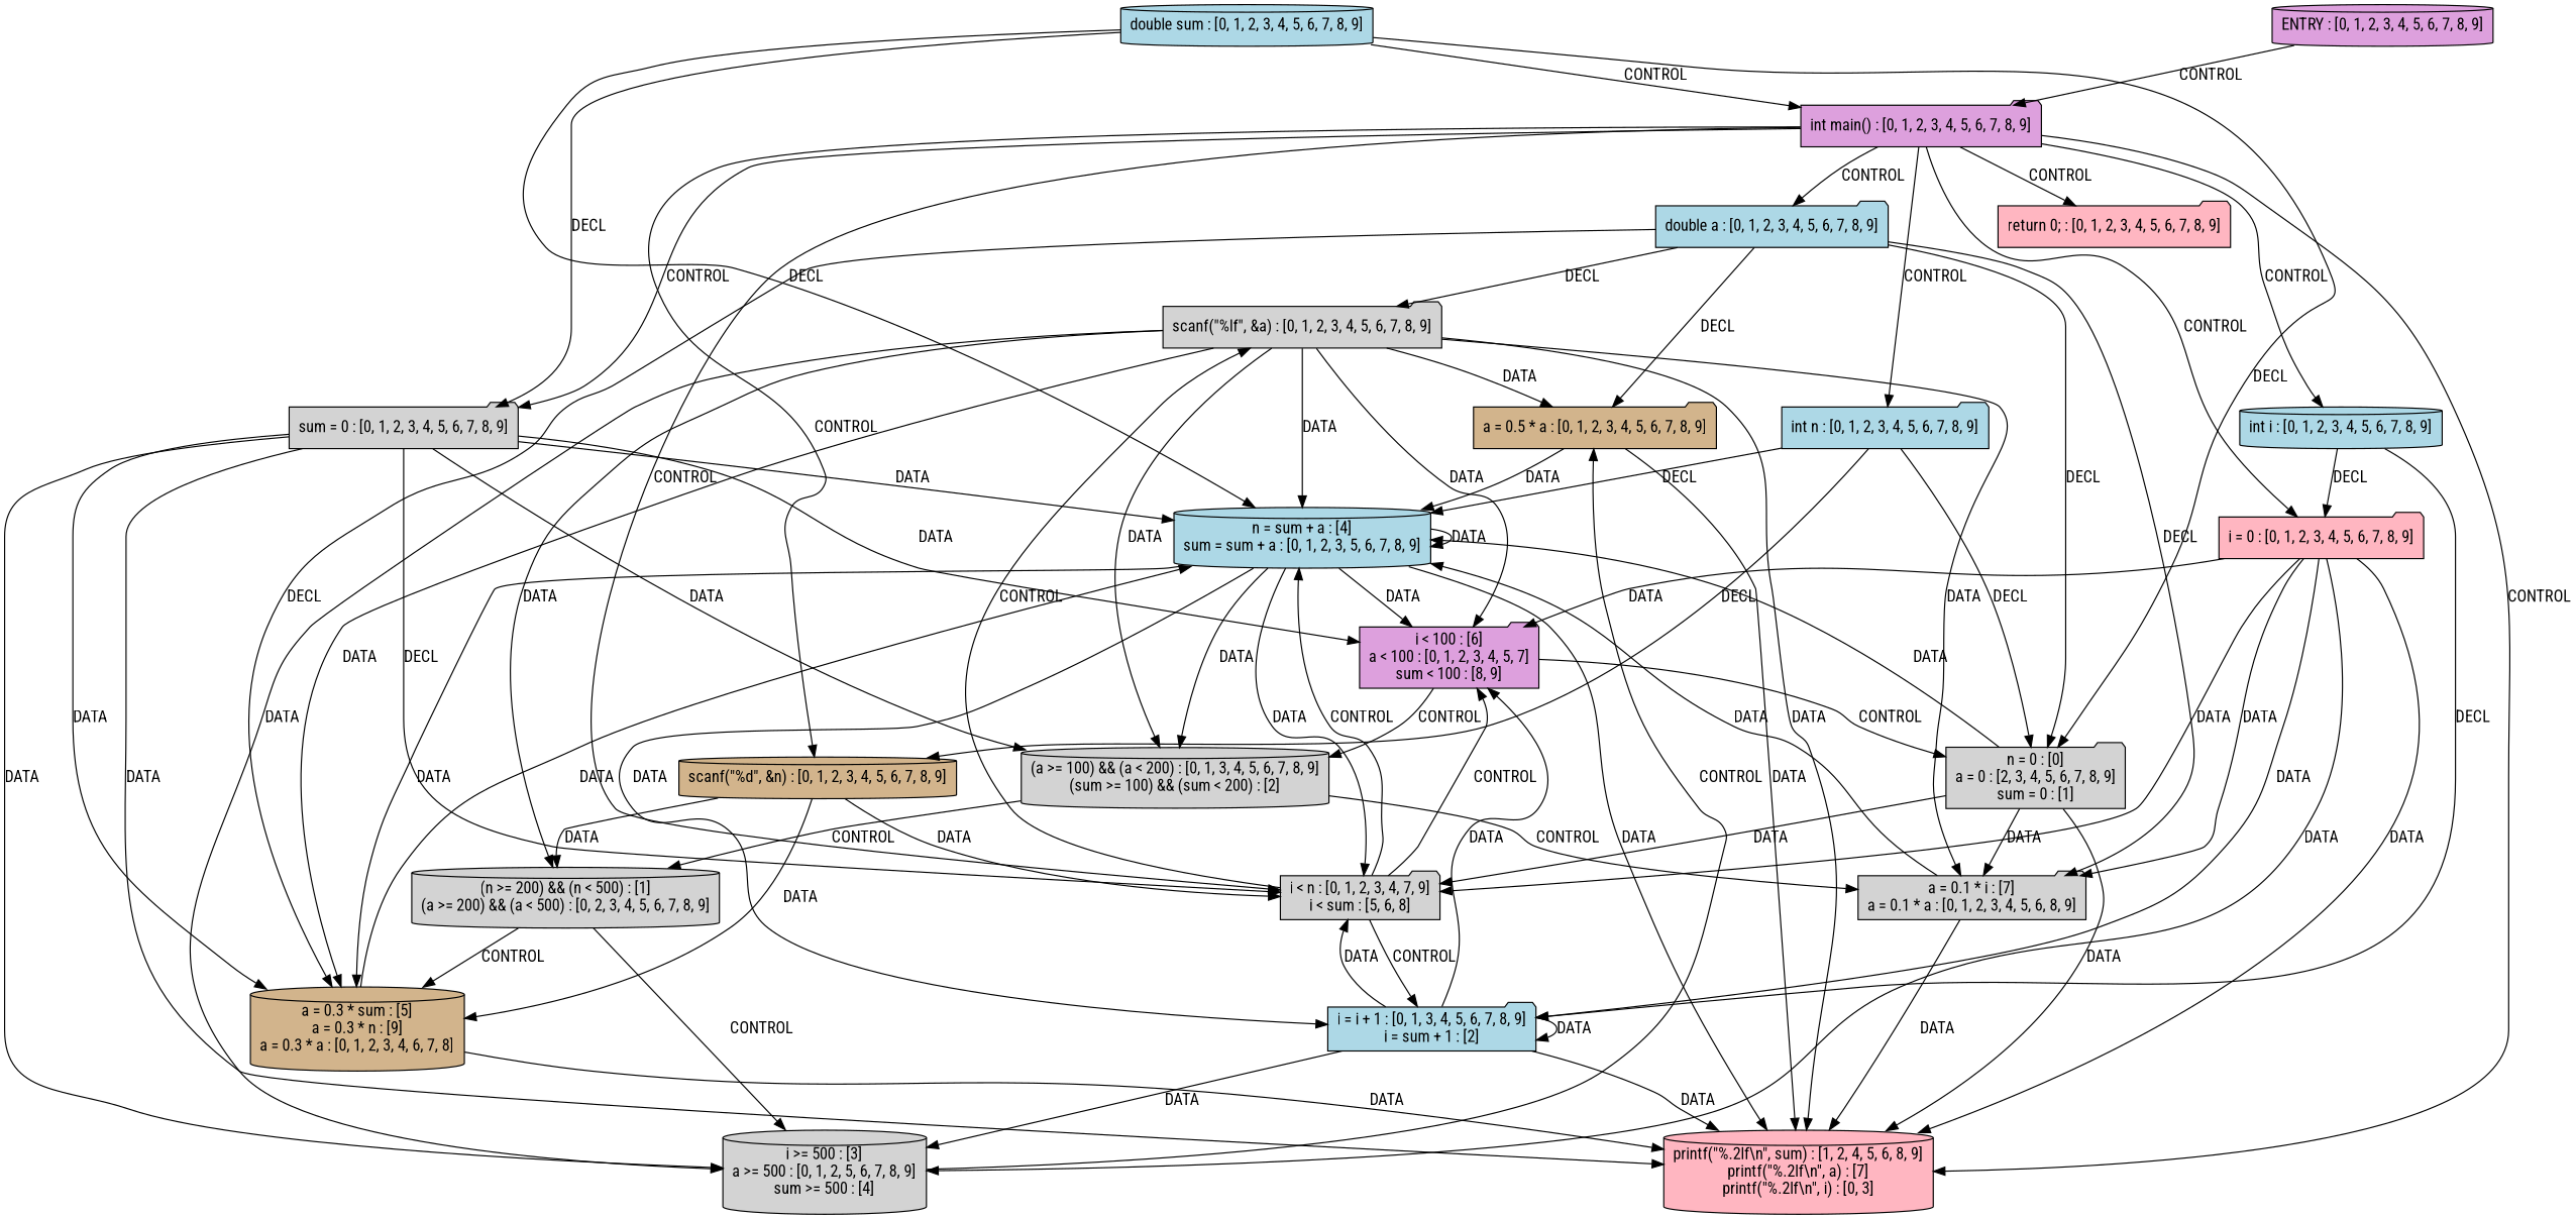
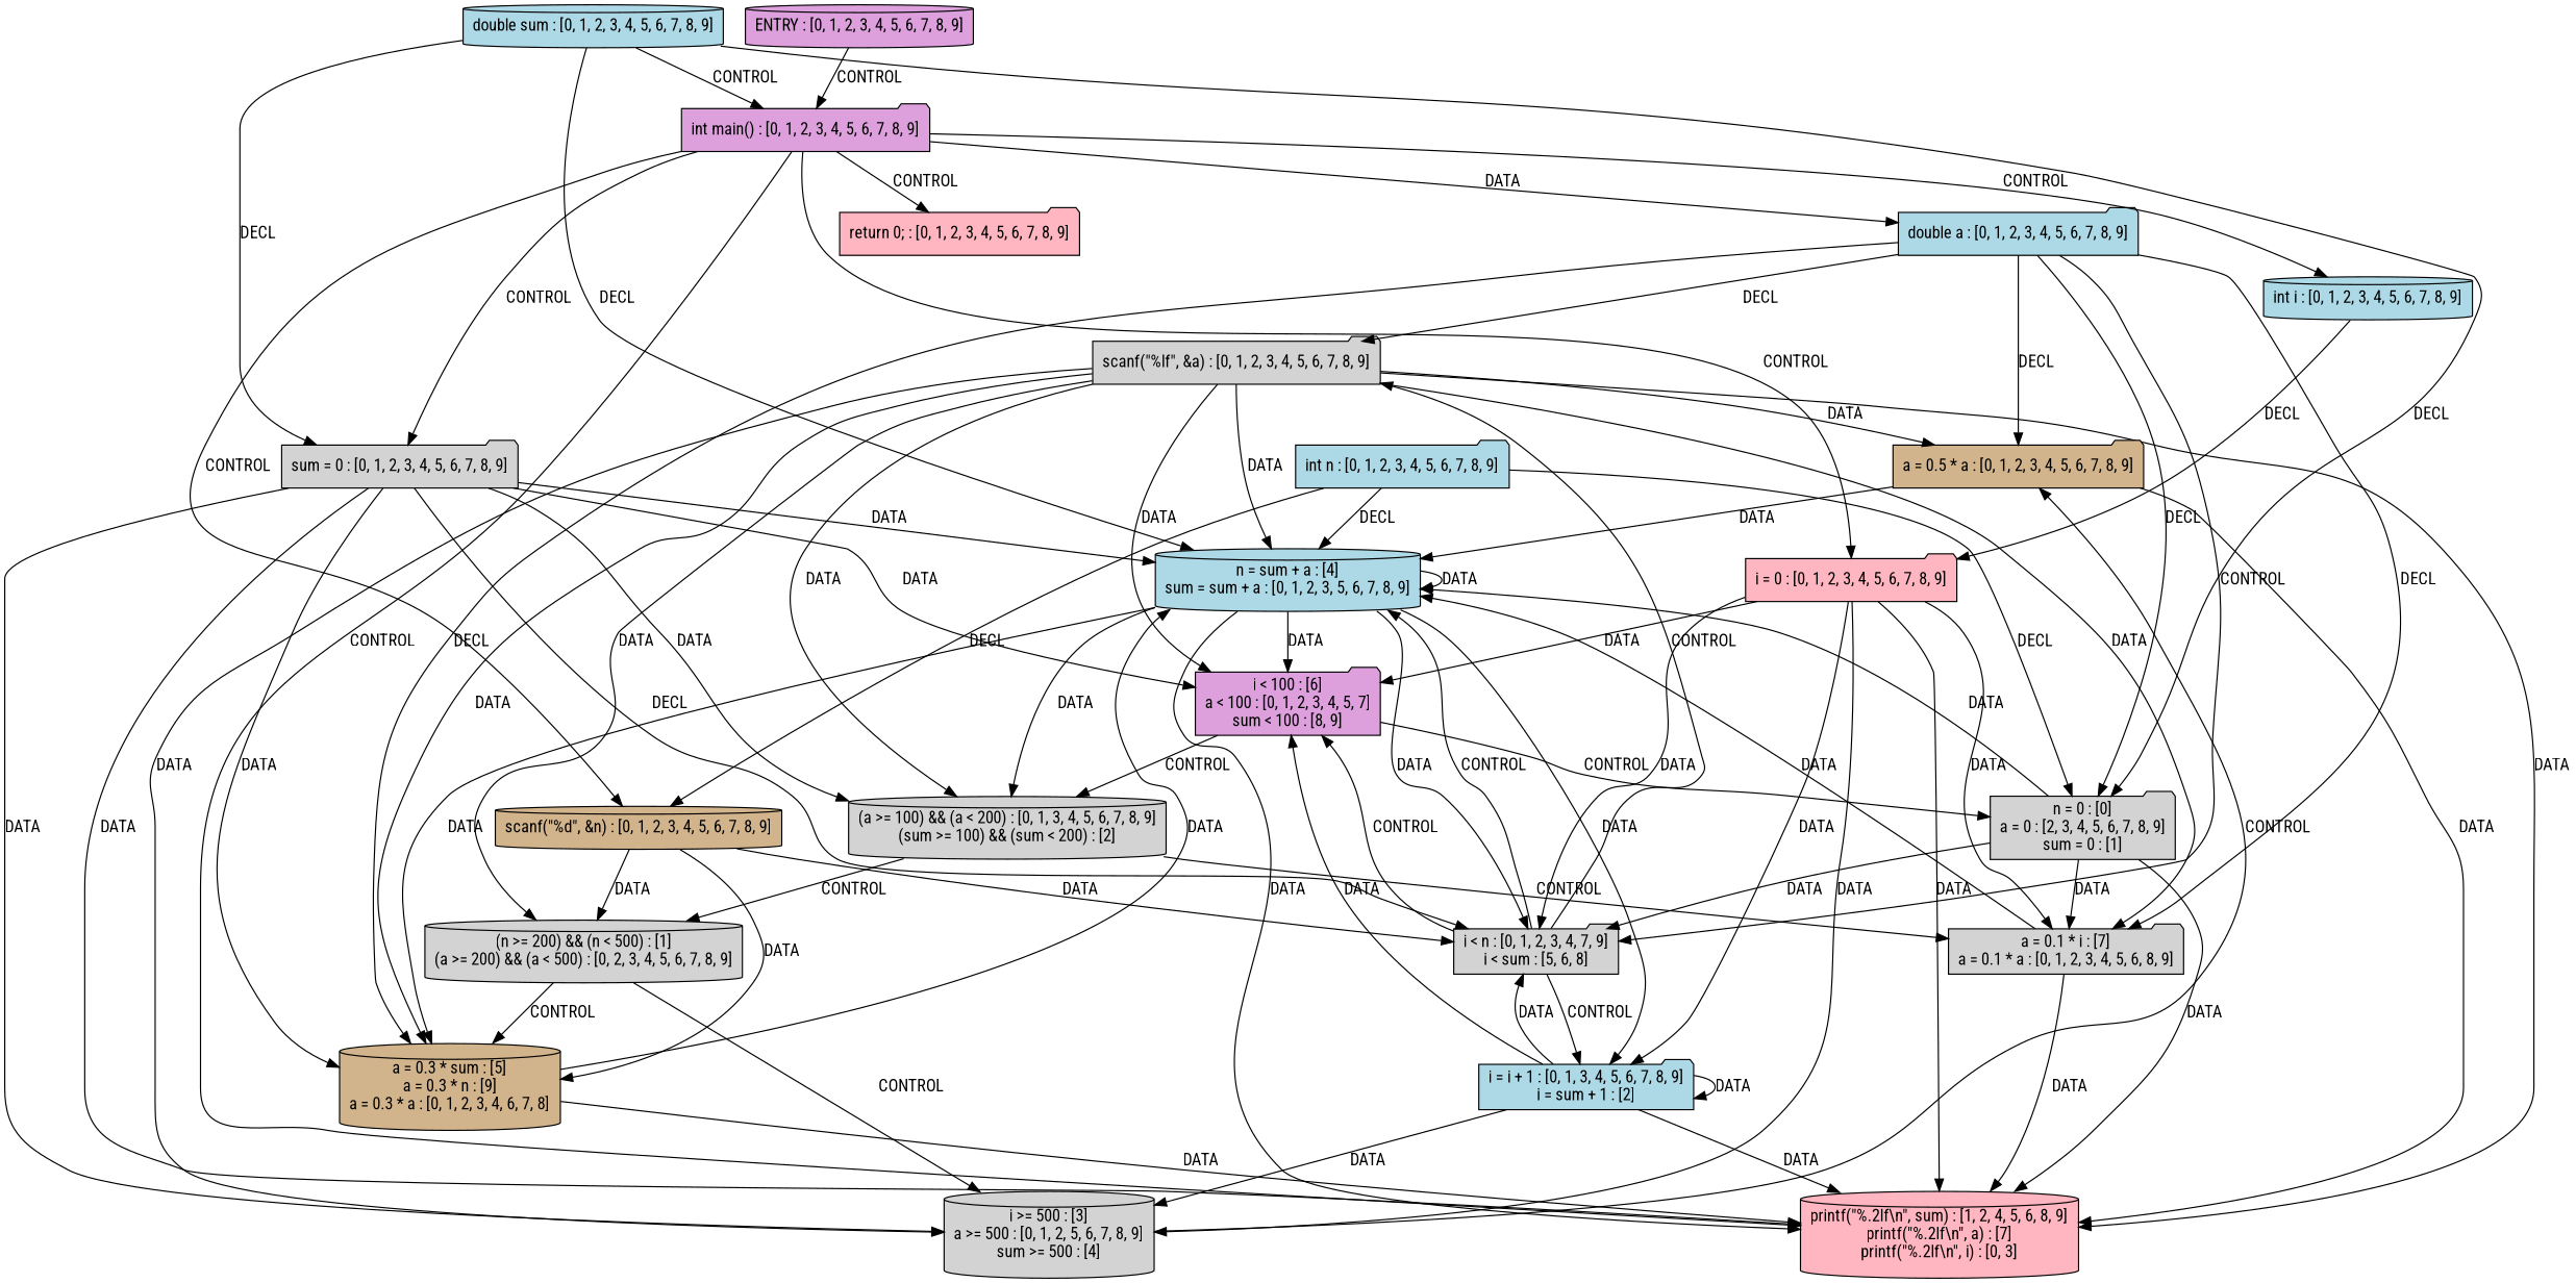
  digraph {
    fontname="Roboto Condensed"
    node [fillcolor=lightgrey fontname="Roboto Condensed" shape=folder style=filled]
    edge [fontname="Roboto Condensed"]
    n1 [label="scanf(\"%lf\", &a) : [0, 1, 2, 3, 4, 5, 6, 7, 8, 9]\n"]
    n2 [fillcolor=lightpink label="printf(\"%.2lf\\n\", sum) : [1, 2, 4, 5, 6, 8, 9]\nprintf(\"%.2lf\\n\", a) : [7]\nprintf(\"%.2lf\\n\", i) : [0, 3]\n" shape=cylinder]
    n3 [fillcolor=tan label="a = 0.5 * a : [0, 1, 2, 3, 4, 5, 6, 7, 8, 9]\n"]
    n4 [label="a = 0.1 * i : [7]\na = 0.1 * a : [0, 1, 2, 3, 4, 5, 6, 8, 9]\n"]
    n5 [fillcolor=tan label="a = 0.3 * sum : [5]\na = 0.3 * n : [9]\na = 0.3 * a : [0, 1, 2, 3, 4, 6, 7, 8]\n" shape=cylinder]
    n6 [fillcolor=lightblue label="n = sum + a : [4]\nsum = sum + a : [0, 1, 2, 3, 5, 6, 7, 8, 9]\n" shape=cylinder]
    n7 [label="i >= 500 : [3]\na >= 500 : [0, 1, 2, 5, 6, 7, 8, 9]\nsum >= 500 : [4]\n" shape=cylinder]
    n8 [label="(n >= 200) && (n < 500) : [1]\n(a >= 200) && (a < 500) : [0, 2, 3, 4, 5, 6, 7, 8, 9]\n" shape=cylinder]
    n9 [fillcolor=plum label="i < 100 : [6]\na < 100 : [0, 1, 2, 3, 4, 5, 7]\nsum < 100 : [8, 9]\n"]
    n10 [label="(a >= 100) && (a < 200) : [0, 1, 3, 4, 5, 6, 7, 8, 9]\n(sum >= 100) && (sum < 200) : [2]\n" shape=cylinder]
    n11 [label="i < n : [0, 1, 2, 3, 4, 7, 9]\ni < sum : [5, 6, 8]\n"]
    n12 [fillcolor=lightblue label="i = i + 1 : [0, 1, 3, 4, 5, 6, 7, 8, 9]\ni = sum + 1 : [2]\n"]
    n13 [label="n = 0 : [0]\na = 0 : [2, 3, 4, 5, 6, 7, 8, 9]\nsum = 0 : [1]\n"]
    n14 [fillcolor=tan label="scanf(\"%d\", &n) : [0, 1, 2, 3, 4, 5, 6, 7, 8, 9]\n" shape=cylinder]
    n15 [fillcolor=plum label="ENTRY : [0, 1, 2, 3, 4, 5, 6, 7, 8, 9]\n" shape=cylinder]
    n16 [fillcolor=plum label="int main() : [0, 1, 2, 3, 4, 5, 6, 7, 8, 9]\n"]
    n17 [fillcolor=lightblue label="double a : [0, 1, 2, 3, 4, 5, 6, 7, 8, 9]\n"]
    n18 [label="sum = 0 : [0, 1, 2, 3, 4, 5, 6, 7, 8, 9]\n"]
    n19 [fillcolor=lightblue label="int n : [0, 1, 2, 3, 4, 5, 6, 7, 8, 9]\n"]
    n20 [fillcolor=lightblue label="int i : [0, 1, 2, 3, 4, 5, 6, 7, 8, 9]\n" shape=cylinder]
    n21 [fillcolor=lightpink label="i = 0 : [0, 1, 2, 3, 4, 5, 6, 7, 8, 9]\n"]
    n22 [fillcolor=lightpink label="return 0; : [0, 1, 2, 3, 4, 5, 6, 7, 8, 9]\n"]
    n23 [fillcolor=lightblue label="double sum : [0, 1, 2, 3, 4, 5, 6, 7, 8, 9]\n" shape=cylinder]
    n1 -> n2 [label=DATA]
    n1 -> n3 [label=DATA]
    n1 -> n4 [label=DATA]
    n1 -> n5 [label=DATA]
    n1 -> n6 [label=DATA]
    n1 -> n7 [label=DATA]
    n1 -> n8 [label=DATA]
    n1 -> n9 [label=DATA]
    n1 -> n10 [label=DATA]
    n3 -> n2 [label=DATA]
    n3 -> n6 [label=DATA]
    n4 -> n2 [label=DATA]
    n4 -> n6 [label=DATA]
    n5 -> n2 [label=DATA]
    n5 -> n6 [label=DATA]
    n6 -> n2 [label=DATA]
    n6 -> n5 [label=DATA]
    n6 -> n6 [label=DATA]
    n6 -> n9 [label=DATA]
    n6 -> n10 [label=DATA]
    n6 -> n11 [label=DATA]
    n6 -> n12 [label=DATA]
    n7 -> n3 [label=CONTROL]
    n8 -> n5 [label=CONTROL]
    n8 -> n7 [label=CONTROL]
    n9 -> n10 [label=CONTROL]
    n9 -> n13 [label=CONTROL]
    n10 -> n4 [label=CONTROL]
    n10 -> n8 [label=CONTROL]
    n11 -> n1 [label=CONTROL]
    n11 -> n6 [label=CONTROL]
    n11 -> n9 [label=CONTROL]
    n11 -> n12 [label=CONTROL]
    n12 -> n2 [label=DATA]
    n12 -> n7 [label=DATA]
    n12 -> n9 [label=DATA]
    n12 -> n11 [label=DATA]
    n12 -> n12 [label=DATA]
    n13 -> n2 [label=DATA]
    n13 -> n4 [label=DATA]
    n13 -> n6 [label=DATA]
    n13 -> n11 [label=DATA]
    n14 -> n5 [label=DATA]
    n14 -> n8 [label=DATA]
    n14 -> n11 [label=DATA]
    n15 -> n16 [label=CONTROL]
    n16 -> n2 [label=CONTROL]
-   n16 -> n11 [label=CONTROL]
+   n17 -> n11 [label=CONTROL]
    n16 -> n14 [label=CONTROL]
-   n16 -> n17 [label=CONTROL]
+   n16 -> n17 [label=DATA]
    n16 -> n18 [label=CONTROL]
-   n16 -> n19 [label=CONTROL]
    n16 -> n20 [label=CONTROL]
    n16 -> n21 [label=CONTROL]
    n16 -> n22 [label=CONTROL]
    n17 -> n1 [label=DECL]
    n17 -> n3 [label=DECL]
    n17 -> n4 [label=DECL]
    n17 -> n5 [label=DECL]
    n17 -> n13 [label=DECL]
    n18 -> n2 [label=DATA]
    n18 -> n5 [label=DATA]
    n18 -> n6 [label=DATA]
    n18 -> n7 [label=DATA]
    n18 -> n9 [label=DATA]
    n18 -> n10 [label=DATA]
    n18 -> n11 [label=DECL]
    n19 -> n6 [label=DECL]
    n19 -> n13 [label=DECL]
    n19 -> n14 [label=DECL]
-   n20 -> n12 [label=DECL]
    n20 -> n21 [label=DECL]
    n21 -> n2 [label=DATA]
    n21 -> n4 [label=DATA]
    n21 -> n7 [label=DATA]
    n21 -> n9 [label=DATA]
    n21 -> n11 [label=DATA]
    n21 -> n12 [label=DATA]
    n23 -> n6 [label=DECL]
    n23 -> n13 [label=DECL]
    n23 -> n16 [label=CONTROL]
    n23 -> n18 [label=DECL]
  }
